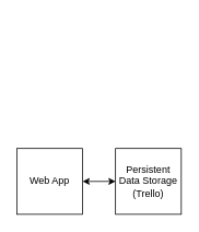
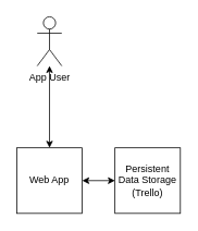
  <mxCell id="0" />
  <mxCell id="1" parent="0" />
+ <mxCell id="2" value="App User" style="shape=umlActor;verticalLabelPosition=bottom;verticalAlign=top;html=1;outlineConnect=0;" vertex="1" parent="1"><mxGeometry x="45" y="20" width="30" height="60" as="geometry" /></mxCell>
  <mxCell id="3" value="Web App" style="whiteSpace=wrap;html=1;aspect=fixed;" vertex="1" parent="1"><mxGeometry x="20" y="180" width="80" height="80" as="geometry" /></mxCell>
  <mxCell id="4" value="Persistent Data Storage (Trello)" style="whiteSpace=wrap;html=1;aspect=fixed;" vertex="1" parent="1"><mxGeometry x="140" y="180" width="80" height="80" as="geometry" /></mxCell>
  <mxCell id="5" value="" style="endArrow=classic;startArrow=classic;html=1;rounded=0;" edge="1" parent="1" source="3" target="4"><mxGeometry width="50" height="50" relative="1" as="geometry"><mxPoint x="315" y="330" as="sourcePoint" /><mxPoint x="365" y="280" as="targetPoint" /></mxGeometry></mxCell>
+ <mxCell id="6" value="" style="endArrow=classic;startArrow=classic;html=1;rounded=0;exitX=0.5;exitY=0;exitDx=0;exitDy=0;" edge="1" parent="1" source="3" target="2"><mxGeometry width="50" height="50" relative="1" as="geometry"><mxPoint x="175" y="170" as="sourcePoint" /><mxPoint x="225" y="120" as="targetPoint" /></mxGeometry></mxCell>
